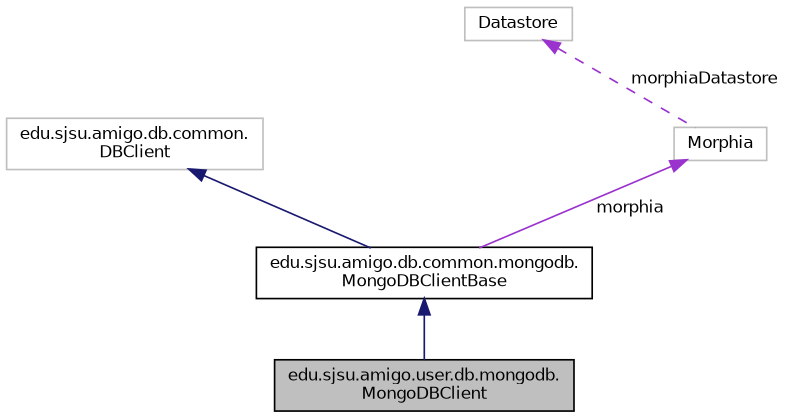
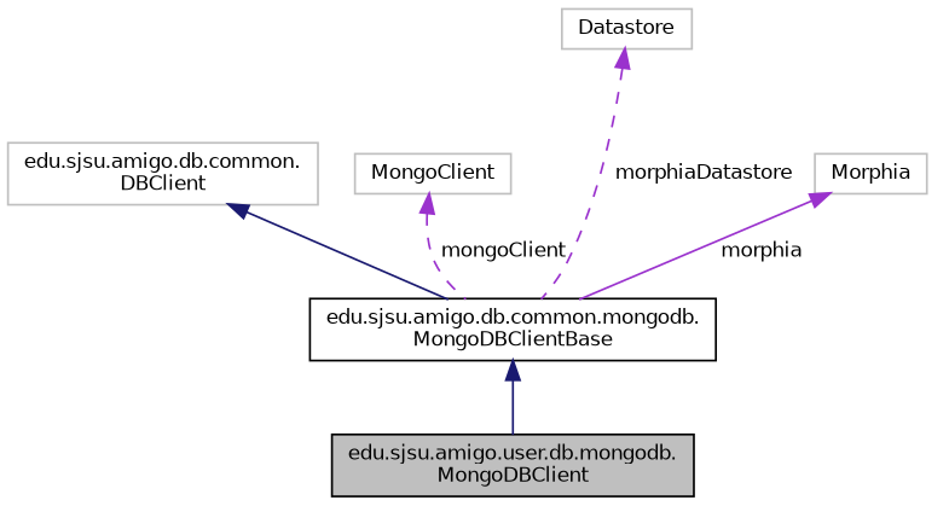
  digraph {
    fontname="DejaVu Sans"
    node [color=grey75 fillcolor=white fontname="DejaVu Sans" fontsize=10 shape=record style=filled]
    edge [color=darkorchid3 dir=back fontname="DejaVu Sans" fontsize=10 labelfontname=Helvetica labelfontsize=10 style=solid]
    n1 [color=black fillcolor=grey75 fontcolor=black height=0.2 label="edu.sjsu.amigo.user.db.mongodb.\lMongoDBClient" width=0.4]
    n2 [color=black height=0.2 label="edu.sjsu.amigo.db.common.mongodb.\lMongoDBClientBase" width=0.4]
    n3 [height=0.2 label="edu.sjsu.amigo.db.common.\lDBClient" width=0.4]
+   n4 [height=0.2 label=MongoClient width=0.4]
    n5 [height=0.2 label=Datastore width=0.4]
    n6 [height=0.2 label=Morphia width=0.4]
    n2 -> n1 [color=midnightblue]
    n3 -> n2 [color=midnightblue]
-   n5 -> n6 [label=" morphiaDatastore" style=dashed]
+   n4 -> n2 [label=" mongoClient" style=dashed]
+   n5 -> n2 [label=" morphiaDatastore" style=dashed]
    n6 -> n2 [label=" morphia"]
  }
